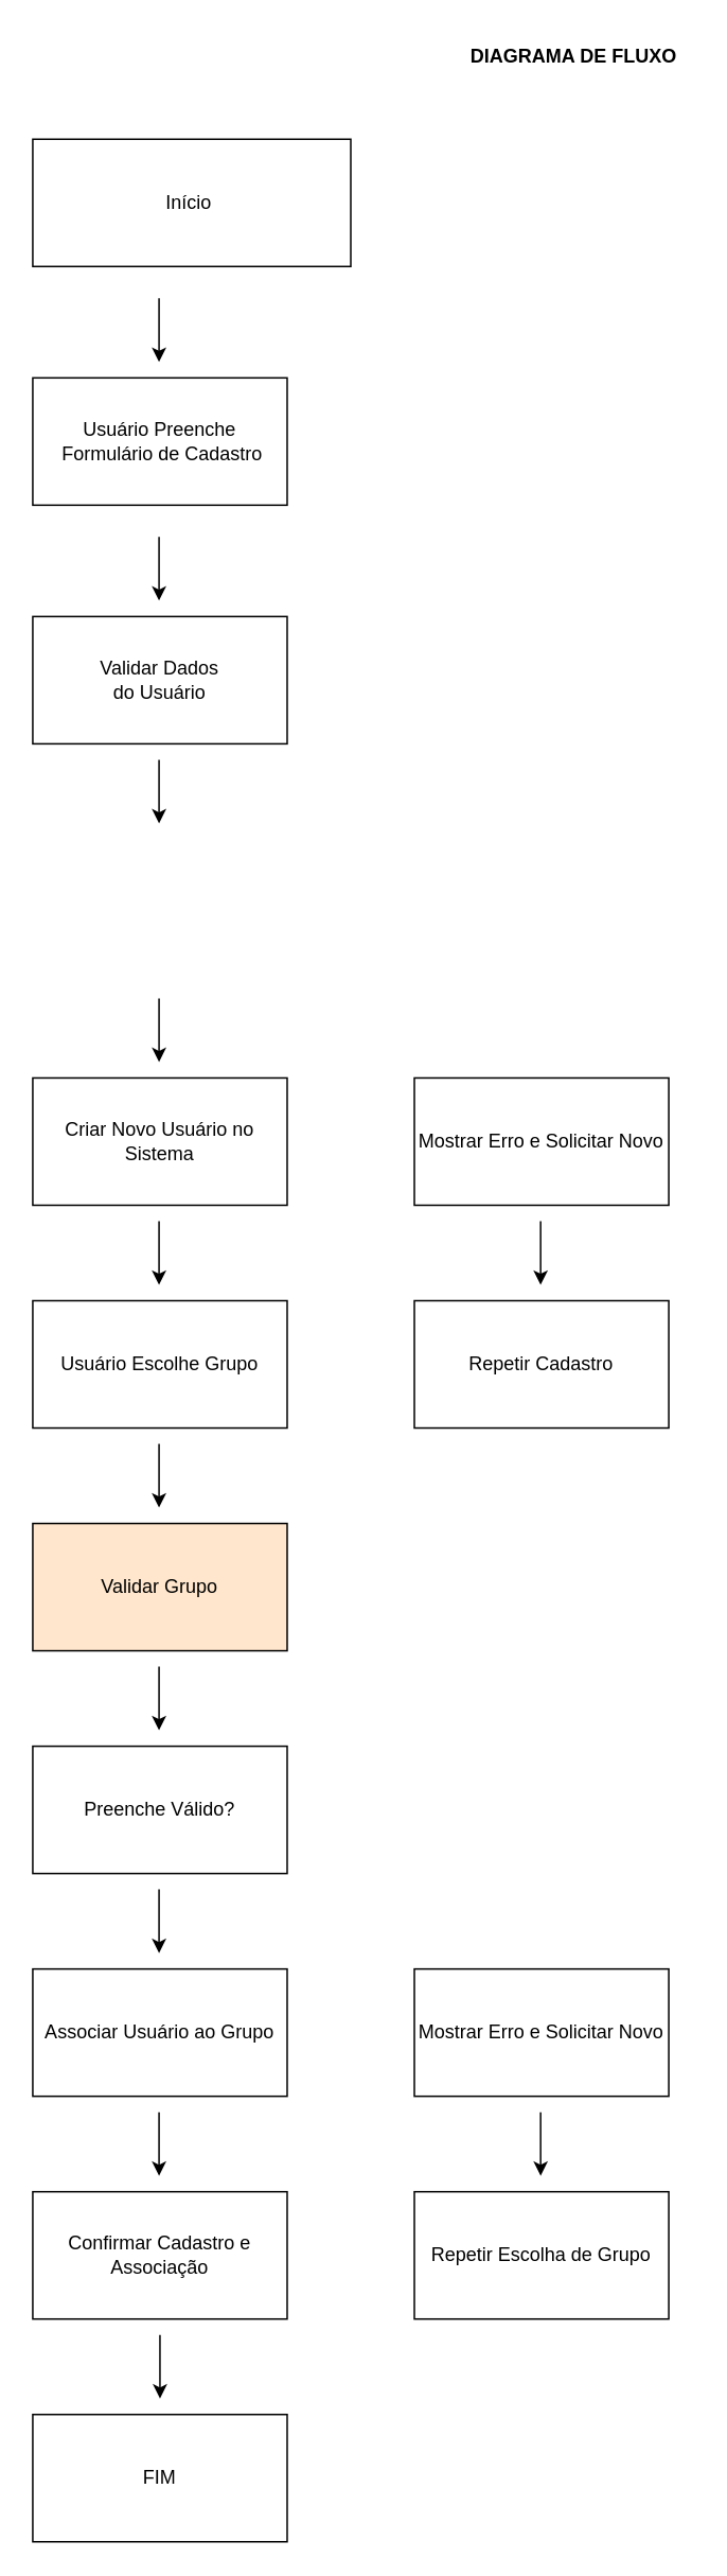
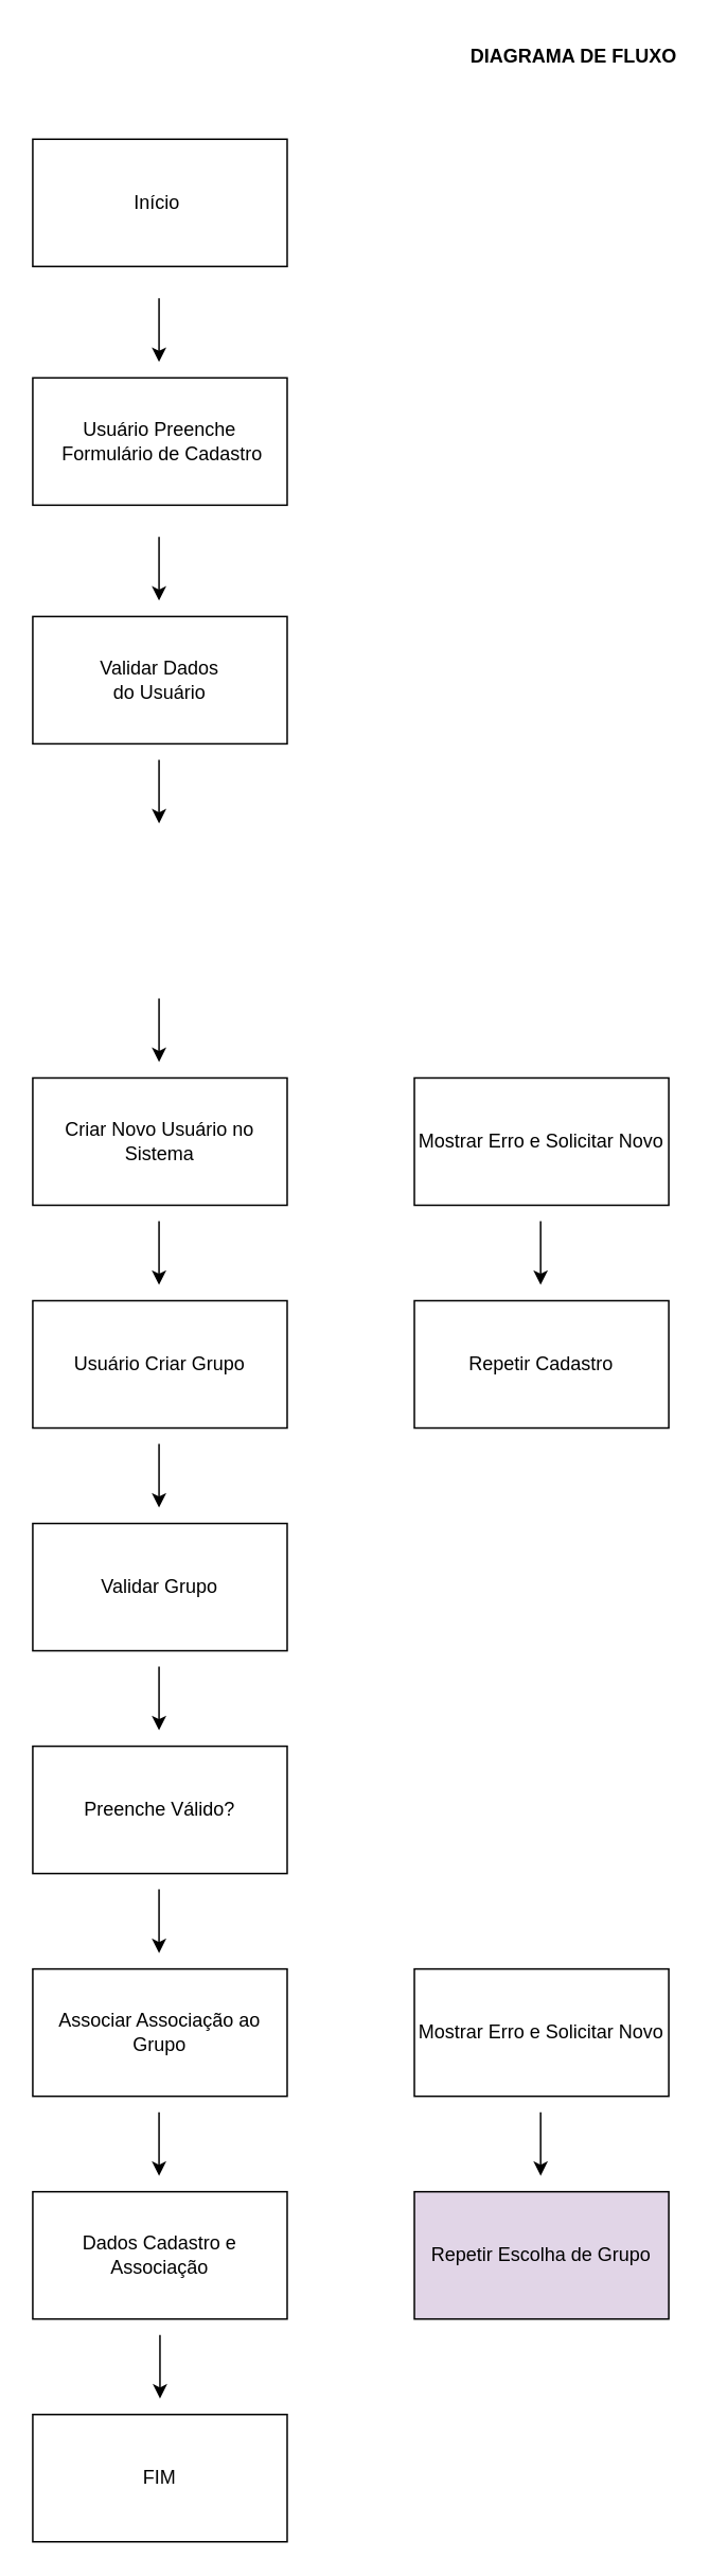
  <mxCell id="0" />
  <mxCell id="1" parent="0" />
- <mxCell id="2" value="&amp;nbsp;Início&amp;nbsp;&amp;nbsp;" style="rounded=0;whiteSpace=wrap;html=1;" vertex="1" parent="1"><mxGeometry x="20" y="87" width="200" height="80" as="geometry" /></mxCell>
+ <mxCell id="2" value="&amp;nbsp;Início&amp;nbsp;&amp;nbsp;" style="rounded=0;whiteSpace=wrap;html=1;" vertex="1" parent="1"><mxGeometry x="20" y="87" width="160" height="80" as="geometry" /></mxCell>
  <mxCell id="3" value="&lt;b&gt;DIAGRAMA DE FLUXO&lt;/b&gt;" style="text;html=1;align=center;verticalAlign=middle;resizable=0;points=[];autosize=1;strokeColor=none;fillColor=none;" vertex="1" parent="1"><mxGeometry x="285" y="20" width="150" height="30" as="geometry" /></mxCell>
  <mxCell id="4" value="Usuário Preenche&lt;div&gt;&amp;nbsp;Formulário de Cadastro  &lt;/div&gt;" style="rounded=0;whiteSpace=wrap;html=1;" vertex="1" parent="1"><mxGeometry x="20" y="237" width="160" height="80" as="geometry" /></mxCell>
  <mxCell id="5" value="&amp;nbsp;Validar Dados&amp;nbsp;&lt;div&gt;&lt;span class=&quot;hljs-keyword&quot;&gt;&amp;nbsp; &amp;nbsp; do&amp;nbsp;&lt;/span&gt;Usuário&amp;nbsp; &amp;nbsp;&amp;nbsp;&lt;/div&gt;" style="rounded=0;whiteSpace=wrap;html=1;" vertex="1" parent="1"><mxGeometry x="20" y="387" width="160" height="80" as="geometry" /></mxCell>
  <mxCell id="6" value="Criar Novo Usuário no Sistema" style="rounded=0;whiteSpace=wrap;html=1;" vertex="1" parent="1"><mxGeometry x="20" y="677" width="160" height="80" as="geometry" /></mxCell>
  <mxCell id="7" value="Mostrar Erro e Solicitar Novo" style="rounded=0;whiteSpace=wrap;html=1;" vertex="1" parent="1"><mxGeometry x="260" y="677" width="160" height="80" as="geometry" /></mxCell>
- <mxCell id="8" value="Usuário Escolhe Grupo" style="rounded=0;whiteSpace=wrap;html=1;" vertex="1" parent="1"><mxGeometry x="20" y="817" width="160" height="80" as="geometry" /></mxCell>
+ <mxCell id="8" value="Usuário Criar Grupo" style="rounded=0;whiteSpace=wrap;html=1;" vertex="1" parent="1"><mxGeometry x="20" y="817" width="160" height="80" as="geometry" /></mxCell>
  <mxCell id="9" value="Repetir Cadastro" style="rounded=0;whiteSpace=wrap;html=1;" vertex="1" parent="1"><mxGeometry x="260" y="817" width="160" height="80" as="geometry" /></mxCell>
- <mxCell id="10" value="Validar Grupo" style="rounded=0;whiteSpace=wrap;html=1;fillColor=#ffe6cc;" vertex="1" parent="1"><mxGeometry x="20" y="957" width="160" height="80" as="geometry" /></mxCell>
+ <mxCell id="10" value="Validar Grupo" style="rounded=0;whiteSpace=wrap;html=1;" vertex="1" parent="1"><mxGeometry x="20" y="957" width="160" height="80" as="geometry" /></mxCell>
  <mxCell id="11" value="Preenche Válido?" style="rounded=0;whiteSpace=wrap;html=1;" vertex="1" parent="1"><mxGeometry x="20" y="1097" width="160" height="80" as="geometry" /></mxCell>
- <mxCell id="12" value="Associar Usuário ao Grupo" style="rounded=0;whiteSpace=wrap;html=1;" vertex="1" parent="1"><mxGeometry x="20" y="1237" width="160" height="80" as="geometry" /></mxCell>
- <mxCell id="13" value="Repetir Escolha de Grupo" style="rounded=0;whiteSpace=wrap;html=1;" vertex="1" parent="1"><mxGeometry x="260" y="1377" width="160" height="80" as="geometry" /></mxCell>
+ <mxCell id="12" value="Associar Associação ao Grupo" style="rounded=0;whiteSpace=wrap;html=1;" vertex="1" parent="1"><mxGeometry x="20" y="1237" width="160" height="80" as="geometry" /></mxCell>
+ <mxCell id="13" value="Repetir Escolha de Grupo" style="rounded=0;whiteSpace=wrap;html=1;fillColor=#e1d5e7;" vertex="1" parent="1"><mxGeometry x="260" y="1377" width="160" height="80" as="geometry" /></mxCell>
  <mxCell id="14" value="Mostrar Erro e Solicitar Novo" style="rounded=0;whiteSpace=wrap;html=1;" vertex="1" parent="1"><mxGeometry x="260" y="1237" width="160" height="80" as="geometry" /></mxCell>
- <mxCell id="15" value="Confirmar Cadastro e Associação" style="rounded=0;whiteSpace=wrap;html=1;" vertex="1" parent="1"><mxGeometry x="20" y="1377" width="160" height="80" as="geometry" /></mxCell>
+ <mxCell id="15" value="Dados Cadastro e Associação" style="rounded=0;whiteSpace=wrap;html=1;" vertex="1" parent="1"><mxGeometry x="20" y="1377" width="160" height="80" as="geometry" /></mxCell>
  <mxCell id="16" style="edgeStyle=orthogonalEdgeStyle;rounded=0;orthogonalLoop=1;jettySize=auto;html=1;exitX=0.5;exitY=1;exitDx=0;exitDy=0;" edge="1" parent="1" source="15" target="15"><mxGeometry relative="1" as="geometry" /></mxCell>
  <mxCell id="17" value="FIM" style="rounded=0;whiteSpace=wrap;html=1;" vertex="1" parent="1"><mxGeometry x="20" y="1517" width="160" height="80" as="geometry" /></mxCell>
  <mxCell id="18" value="" style="endArrow=classic;html=1;rounded=0;" edge="1" parent="1"><mxGeometry width="50" height="50" relative="1" as="geometry"><mxPoint x="100" y="1467" as="sourcePoint" /><mxPoint x="100" y="1507" as="targetPoint" /></mxGeometry></mxCell>
  <mxCell id="19" value="" style="endArrow=classic;html=1;rounded=0;" edge="1" parent="1"><mxGeometry width="50" height="50" relative="1" as="geometry"><mxPoint x="99.41" y="1327" as="sourcePoint" /><mxPoint x="99.41" y="1367" as="targetPoint" /></mxGeometry></mxCell>
  <mxCell id="20" value="" style="endArrow=classic;html=1;rounded=0;" edge="1" parent="1"><mxGeometry width="50" height="50" relative="1" as="geometry"><mxPoint x="339.41" y="1327" as="sourcePoint" /><mxPoint x="339.41" y="1367" as="targetPoint" /></mxGeometry></mxCell>
  <mxCell id="21" value="" style="endArrow=classic;html=1;rounded=0;" edge="1" parent="1"><mxGeometry width="50" height="50" relative="1" as="geometry"><mxPoint x="99.41" y="1187" as="sourcePoint" /><mxPoint x="99.41" y="1227" as="targetPoint" /></mxGeometry></mxCell>
  <mxCell id="22" value="" style="endArrow=classic;html=1;rounded=0;" edge="1" parent="1"><mxGeometry width="50" height="50" relative="1" as="geometry"><mxPoint x="99.41" y="1047" as="sourcePoint" /><mxPoint x="99.41" y="1087" as="targetPoint" /></mxGeometry></mxCell>
  <mxCell id="23" value="" style="endArrow=classic;html=1;rounded=0;" edge="1" parent="1"><mxGeometry width="50" height="50" relative="1" as="geometry"><mxPoint x="99.41" y="907" as="sourcePoint" /><mxPoint x="99.41" y="947" as="targetPoint" /></mxGeometry></mxCell>
  <mxCell id="24" value="" style="endArrow=classic;html=1;rounded=0;" edge="1" parent="1"><mxGeometry width="50" height="50" relative="1" as="geometry"><mxPoint x="99.41" y="767" as="sourcePoint" /><mxPoint x="99.41" y="807" as="targetPoint" /></mxGeometry></mxCell>
  <mxCell id="25" value="" style="endArrow=classic;html=1;rounded=0;" edge="1" parent="1"><mxGeometry width="50" height="50" relative="1" as="geometry"><mxPoint x="99.41" y="627" as="sourcePoint" /><mxPoint x="99.41" y="667" as="targetPoint" /></mxGeometry></mxCell>
  <mxCell id="26" value="" style="endArrow=classic;html=1;rounded=0;" edge="1" parent="1"><mxGeometry width="50" height="50" relative="1" as="geometry"><mxPoint x="339.41" y="767" as="sourcePoint" /><mxPoint x="339.41" y="807" as="targetPoint" /></mxGeometry></mxCell>
  <mxCell id="27" value="" style="endArrow=classic;html=1;rounded=0;" edge="1" parent="1"><mxGeometry width="50" height="50" relative="1" as="geometry"><mxPoint x="99.41" y="337" as="sourcePoint" /><mxPoint x="99.41" y="377" as="targetPoint" /></mxGeometry></mxCell>
  <mxCell id="28" value="" style="endArrow=classic;html=1;rounded=0;" edge="1" parent="1"><mxGeometry width="50" height="50" relative="1" as="geometry"><mxPoint x="99.41" y="477" as="sourcePoint" /><mxPoint x="99.41" y="517" as="targetPoint" /></mxGeometry></mxCell>
  <mxCell id="29" value="" style="endArrow=classic;html=1;rounded=0;" edge="1" parent="1"><mxGeometry width="50" height="50" relative="1" as="geometry"><mxPoint x="99.41" y="187" as="sourcePoint" /><mxPoint x="99.41" y="227" as="targetPoint" /></mxGeometry></mxCell>
